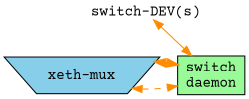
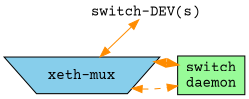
  digraph {
    fontname="Courier Prime"
    node [fontname="Courier Prime" style=filled]
    edge [color=darkorange dir=both fontname="Courier Prime"]
    n1 [fillcolor=palegreen label="switch\ndaemon" shape=box]
    n2 [fillcolor=skyblue label="xeth-mux" shape=invtrapezium]
    n3 [fillcolor=white label="switch-DEV(s)" shape=plain]
    subgraph sub_1 {
      rank=same
      rankdir=LR
      n1
      n2
    }
    n2 -> n1 [style=dashed]
    n2 -> n1 [style=bold]
-   n3 -> n1 [style=solid]
+   n3 -> n2 [style=solid]
  }
